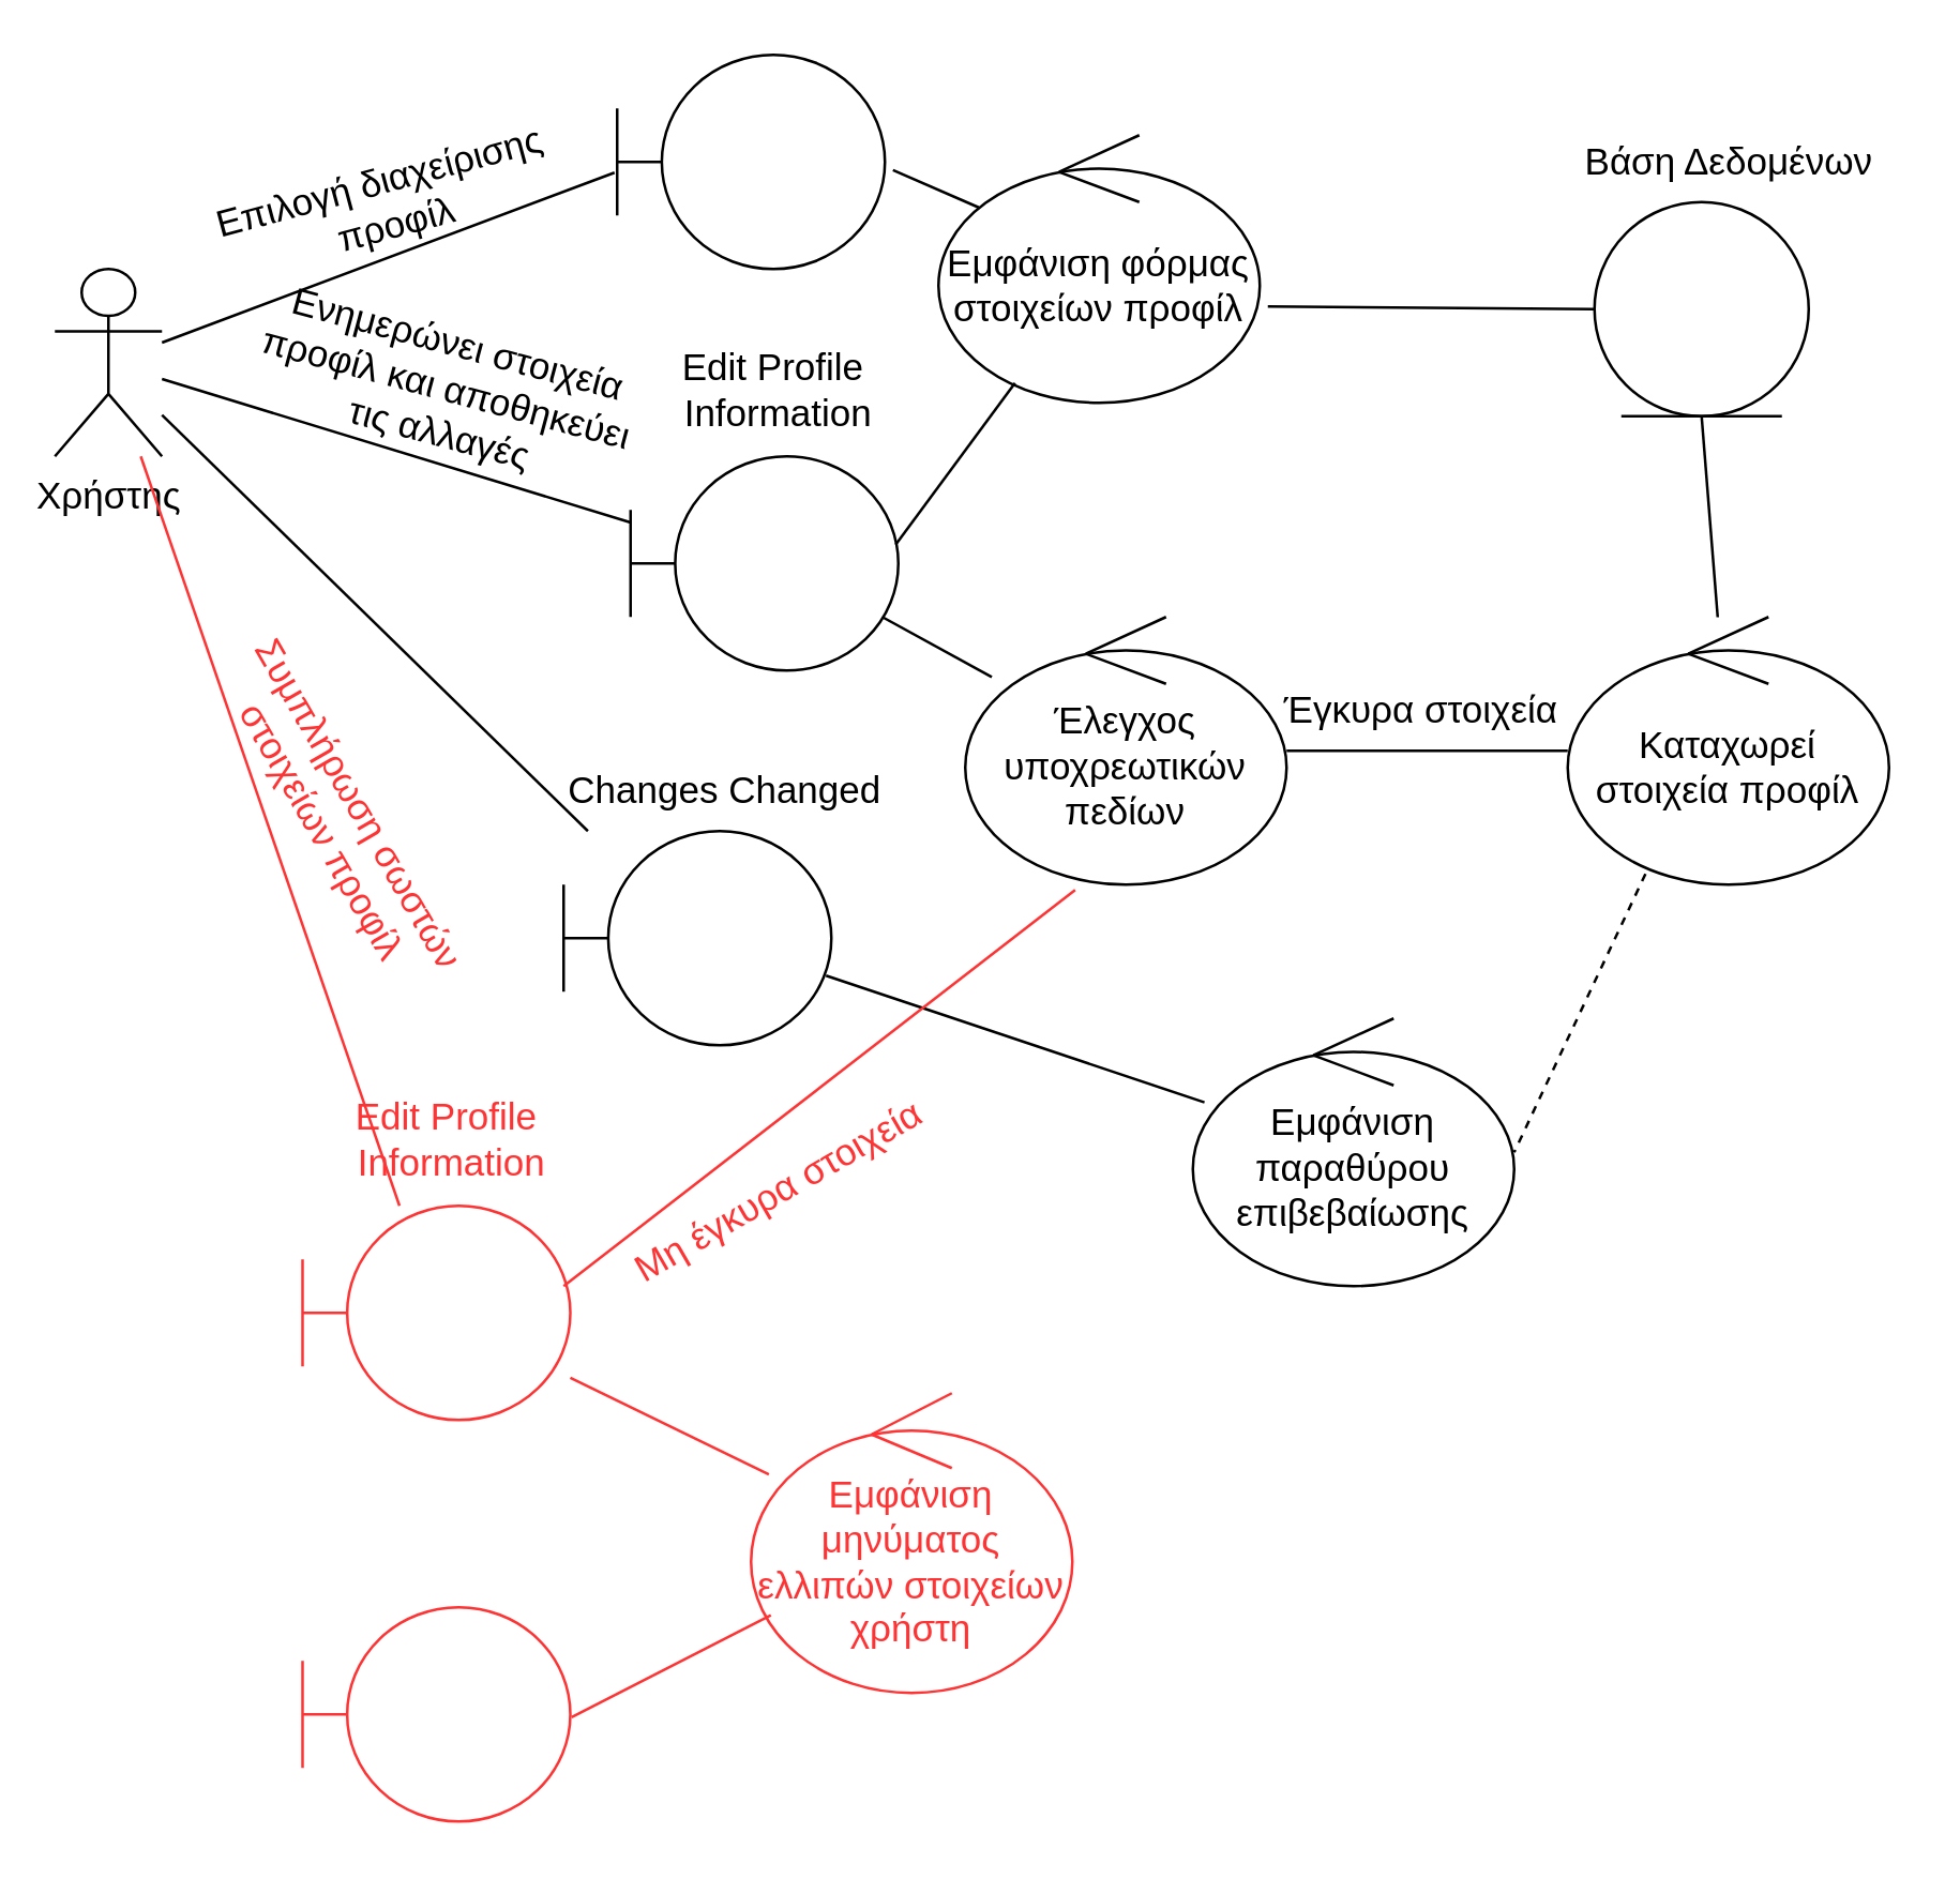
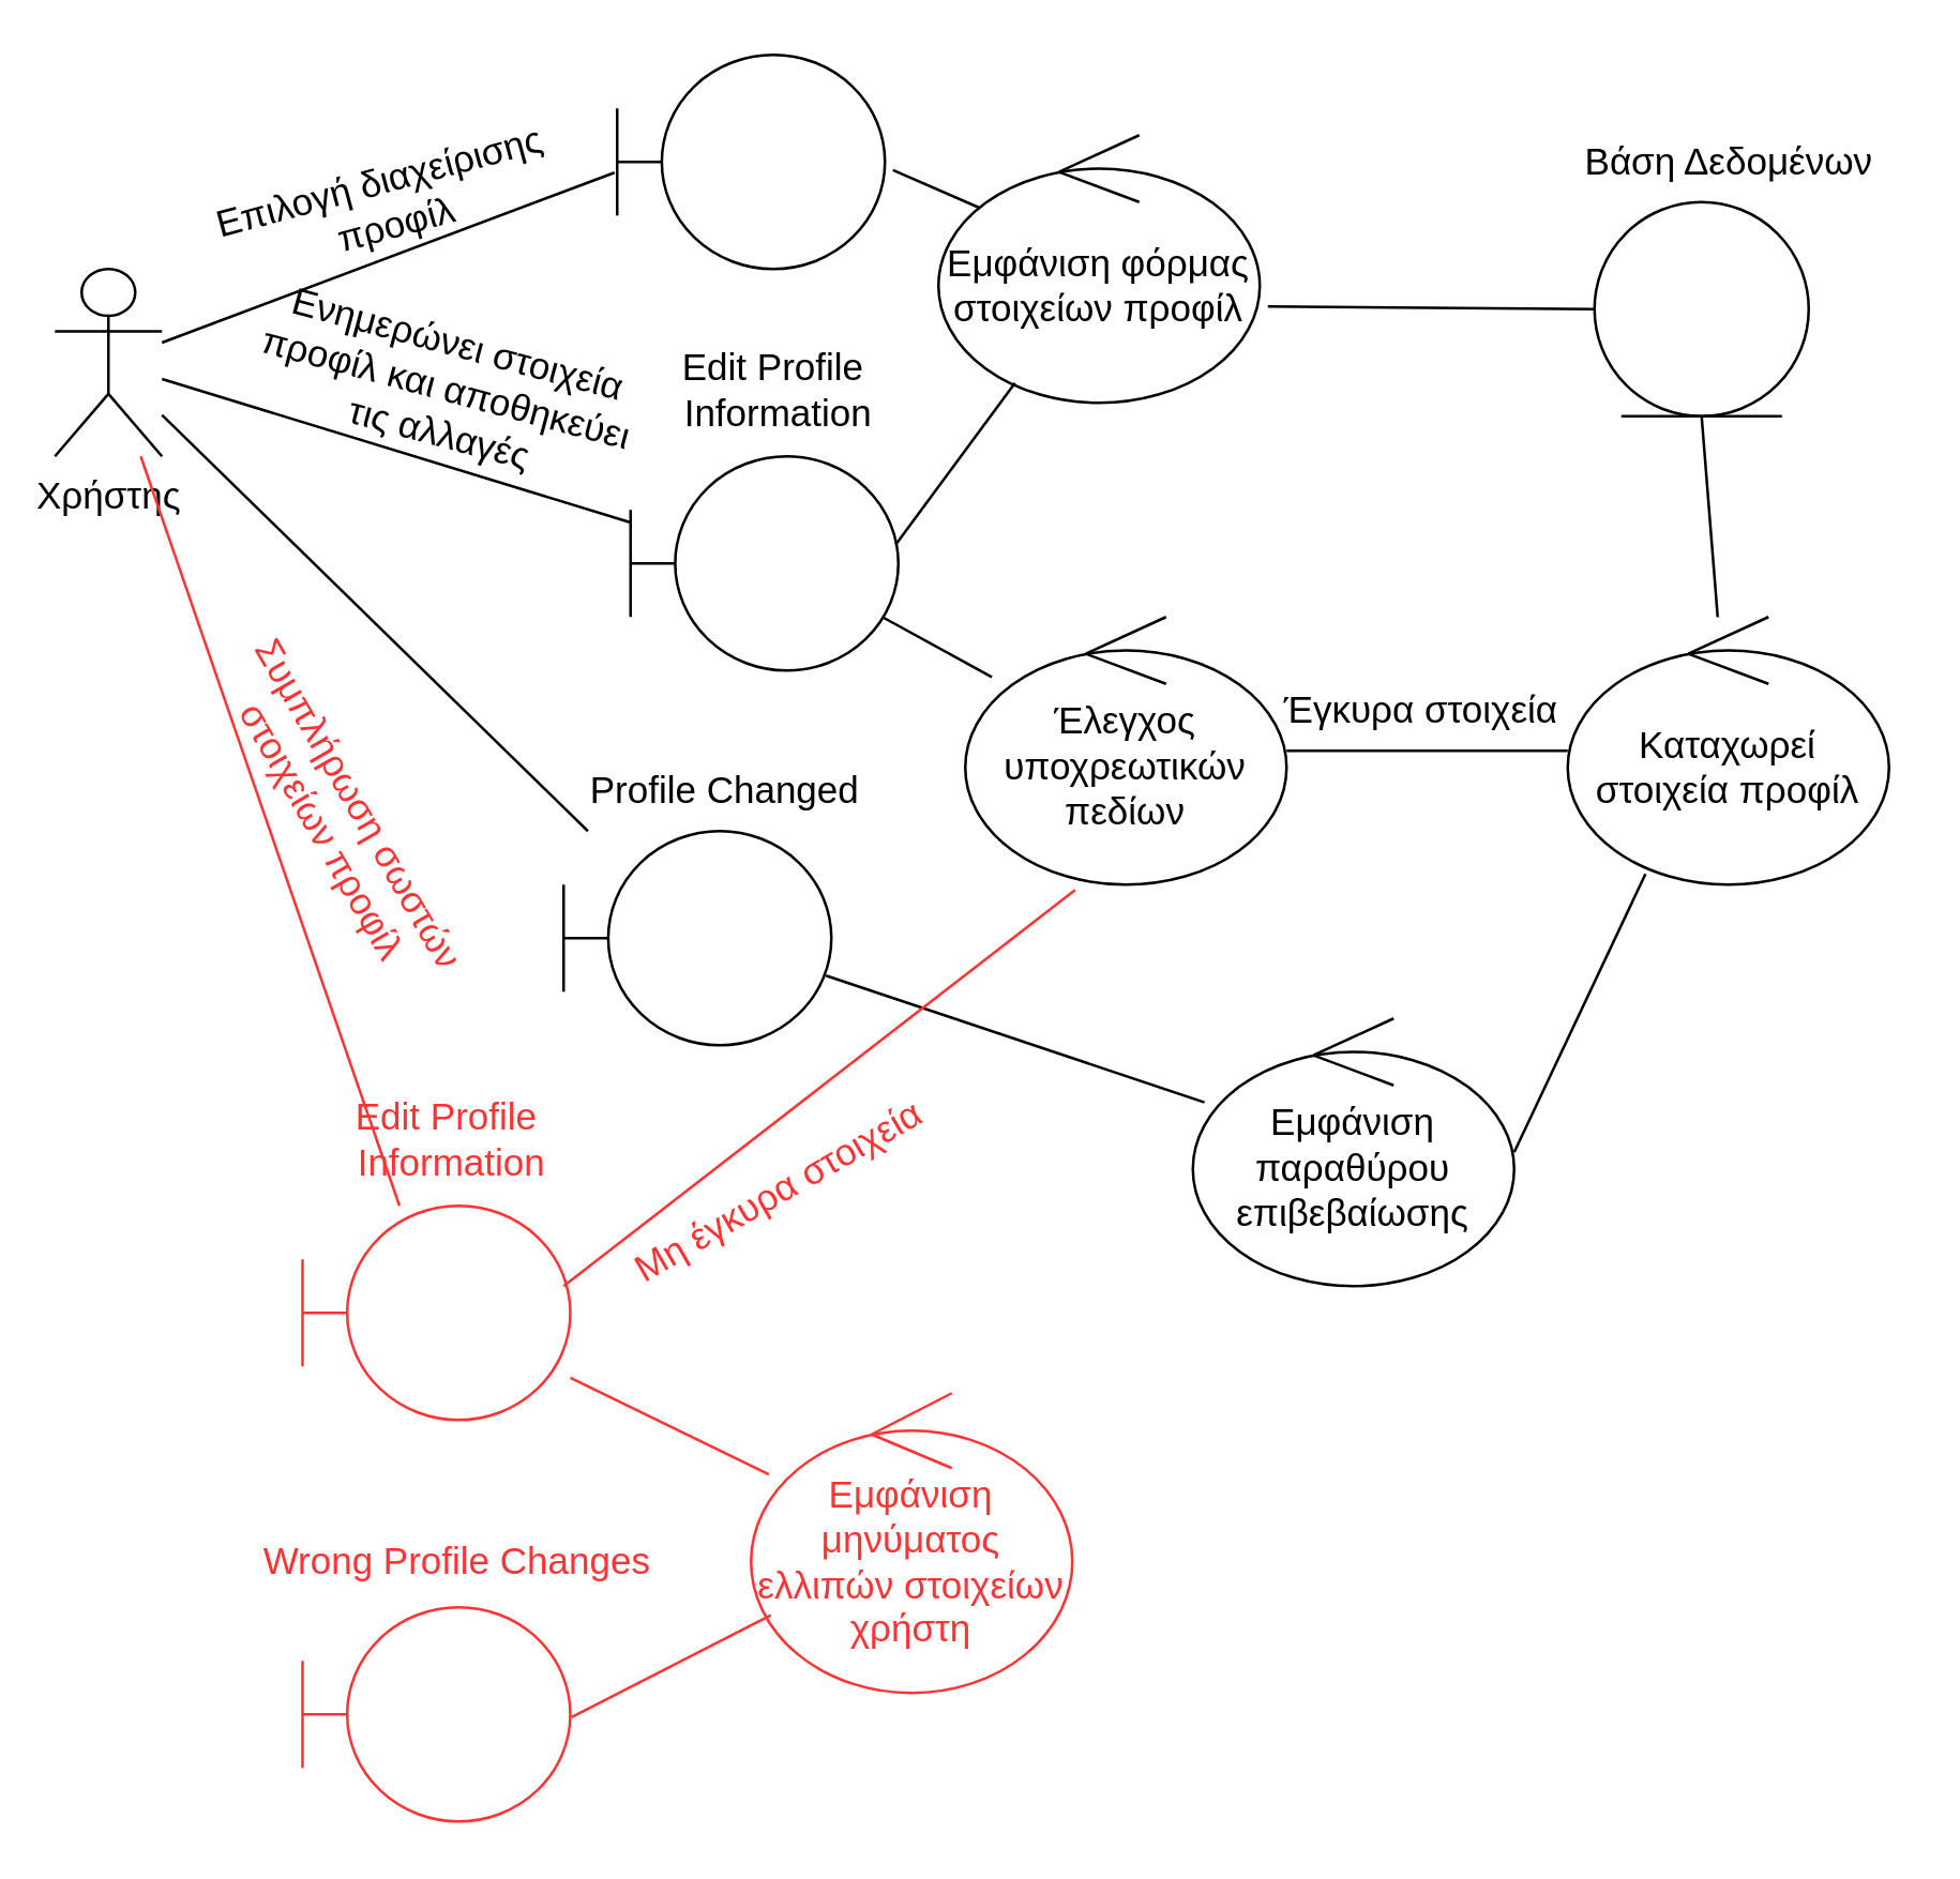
  <mxCell id="0" />
  <mxCell id="1" parent="0" />
  <mxCell id="2" value="&lt;span style=&quot;font-size: 14px;&quot;&gt;Χρήστης&lt;/span&gt;" style="shape=umlActor;verticalLabelPosition=bottom;verticalAlign=top;html=1;outlineConnect=0;" parent="1" vertex="1"><mxGeometry x="20" y="100" width="40" height="70" as="geometry" /></mxCell>
  <mxCell id="3" value="" style="shape=umlBoundary;whiteSpace=wrap;html=1;" vertex="1" parent="1"><mxGeometry x="230" y="20" width="100" height="80" as="geometry" /></mxCell>
  <mxCell id="4" value="&lt;font style=&quot;font-size: 14px;&quot;&gt;Επιλογή διαχείρισης&amp;nbsp;&lt;/font&gt;&lt;div&gt;&lt;font style=&quot;font-size: 14px;&quot;&gt;προφίλ&lt;/font&gt;&lt;/div&gt;" style="text;html=1;align=center;verticalAlign=middle;resizable=0;points=[];autosize=1;strokeColor=none;fillColor=none;rotation=-15;" vertex="1" parent="1"><mxGeometry x="70" y="50" width="150" height="50" as="geometry" /></mxCell>
  <mxCell id="5" value="" style="endArrow=none;html=1;rounded=0;entryX=-0.01;entryY=0.55;entryDx=0;entryDy=0;entryPerimeter=0;" edge="1" parent="1" source="2" target="3"><mxGeometry width="50" height="50" relative="1" as="geometry"><mxPoint x="130" y="180" as="sourcePoint" /><mxPoint x="180" y="130" as="targetPoint" /></mxGeometry></mxCell>
  <mxCell id="6" value="" style="endArrow=none;html=1;rounded=0;exitX=1.03;exitY=0.538;exitDx=0;exitDy=0;exitPerimeter=0;entryX=0.125;entryY=0.27;entryDx=0;entryDy=0;entryPerimeter=0;" edge="1" parent="1" source="3" target="7"><mxGeometry width="50" height="50" relative="1" as="geometry"><mxPoint x="70" y="137" as="sourcePoint" /><mxPoint x="370" y="100" as="targetPoint" /></mxGeometry></mxCell>
  <mxCell id="7" value="&lt;font style=&quot;font-size: 14px;&quot;&gt;Εμφάνιση φόρμας στοιχείων προφίλ&lt;/font&gt;" style="ellipse;shape=umlControl;whiteSpace=wrap;html=1;" vertex="1" parent="1"><mxGeometry x="350" y="50" width="120" height="100" as="geometry" /></mxCell>
  <mxCell id="8" value="" style="shape=umlBoundary;whiteSpace=wrap;html=1;" vertex="1" parent="1"><mxGeometry x="235" y="170" width="100" height="80" as="geometry" /></mxCell>
  <mxCell id="9" value="&lt;font style=&quot;font-size: 14px;&quot;&gt;Edit Profile&amp;nbsp;&lt;/font&gt;&lt;div&gt;&lt;font style=&quot;font-size: 14px;&quot;&gt;Information&lt;/font&gt;&lt;/div&gt;" style="text;html=1;align=center;verticalAlign=middle;resizable=0;points=[];autosize=1;strokeColor=none;fillColor=none;" vertex="1" parent="1"><mxGeometry x="240" y="120" width="100" height="50" as="geometry" /></mxCell>
  <mxCell id="10" value="" style="endArrow=none;html=1;rounded=0;exitX=0.99;exitY=0.413;exitDx=0;exitDy=0;exitPerimeter=0;" edge="1" parent="1" source="8" target="7"><mxGeometry width="50" height="50" relative="1" as="geometry"><mxPoint x="343" y="73" as="sourcePoint" /><mxPoint x="395" y="87" as="targetPoint" /></mxGeometry></mxCell>
  <mxCell id="11" value="" style="endArrow=none;html=1;rounded=0;" edge="1" parent="1" source="2" target="8"><mxGeometry width="50" height="50" relative="1" as="geometry"><mxPoint x="70" y="137" as="sourcePoint" /><mxPoint x="239" y="74" as="targetPoint" /></mxGeometry></mxCell>
  <mxCell id="12" value="&lt;font style=&quot;font-size: 14px;&quot;&gt;Ενημερώνει στοιχεία&amp;nbsp;&lt;/font&gt;&lt;div&gt;&lt;font style=&quot;font-size: 14px;&quot;&gt;προφίλ και αποθηκεύει&amp;nbsp;&lt;/font&gt;&lt;/div&gt;&lt;div&gt;&lt;font style=&quot;font-size: 14px;&quot;&gt;τις αλλαγές&lt;/font&gt;&lt;/div&gt;" style="text;html=1;align=center;verticalAlign=middle;resizable=0;points=[];autosize=1;strokeColor=none;fillColor=none;rotation=15;" vertex="1" parent="1"><mxGeometry x="82.5" y="115" width="170" height="60" as="geometry" /></mxCell>
  <mxCell id="13" value="" style="endArrow=none;html=1;rounded=0;exitX=1.025;exitY=0.64;exitDx=0;exitDy=0;exitPerimeter=0;entryX=0;entryY=0.5;entryDx=0;entryDy=0;" edge="1" parent="1" source="7" target="14"><mxGeometry width="50" height="50" relative="1" as="geometry"><mxPoint x="510" y="128" as="sourcePoint" /><mxPoint x="569" y="64" as="targetPoint" /></mxGeometry></mxCell>
  <mxCell id="14" value="" style="ellipse;shape=umlEntity;whiteSpace=wrap;html=1;" vertex="1" parent="1"><mxGeometry x="595" y="75" width="80" height="80" as="geometry" /></mxCell>
  <mxCell id="15" value="&lt;font style=&quot;font-size: 14px;&quot;&gt;Βάση Δεδομένων&lt;/font&gt;" style="text;html=1;align=center;verticalAlign=middle;resizable=0;points=[];autosize=1;strokeColor=none;fillColor=none;" vertex="1" parent="1"><mxGeometry x="580" y="45" width="130" height="30" as="geometry" /></mxCell>
  <mxCell id="16" value="&lt;font style=&quot;font-size: 14px;&quot;&gt;Έλεγχος υποχρεωτικών πεδίων&lt;/font&gt;" style="ellipse;shape=umlControl;whiteSpace=wrap;html=1;" vertex="1" parent="1"><mxGeometry x="360" y="230" width="120" height="100" as="geometry" /></mxCell>
  <mxCell id="17" value="" style="endArrow=none;html=1;rounded=0;exitX=0.94;exitY=0.75;exitDx=0;exitDy=0;exitPerimeter=0;" edge="1" parent="1" source="8" target="16"><mxGeometry width="50" height="50" relative="1" as="geometry"><mxPoint x="343" y="73" as="sourcePoint" /><mxPoint x="395" y="87" as="targetPoint" /></mxGeometry></mxCell>
  <mxCell id="18" value="&lt;font style=&quot;font-size: 14px;&quot;&gt;Καταχωρεί στοιχεία προφίλ&lt;/font&gt;" style="ellipse;shape=umlControl;whiteSpace=wrap;html=1;" vertex="1" parent="1"><mxGeometry x="585" y="230" width="120" height="100" as="geometry" /></mxCell>
  <mxCell id="19" value="" style="endArrow=none;html=1;rounded=0;entryX=0;entryY=0.5;entryDx=0;entryDy=0;entryPerimeter=0;" edge="1" parent="1" source="16" target="18"><mxGeometry width="50" height="50" relative="1" as="geometry"><mxPoint x="339" y="240" as="sourcePoint" /><mxPoint x="380" y="262" as="targetPoint" /></mxGeometry></mxCell>
  <mxCell id="20" value="&lt;font style=&quot;font-size: 14px;&quot;&gt;Έγκυρα στοιχεία&lt;/font&gt;" style="text;html=1;align=center;verticalAlign=middle;resizable=0;points=[];autosize=1;strokeColor=none;fillColor=none;" vertex="1" parent="1"><mxGeometry x="465" y="250" width="130" height="30" as="geometry" /></mxCell>
  <mxCell id="21" value="" style="endArrow=none;html=1;rounded=0;entryX=0.5;entryY=1;entryDx=0;entryDy=0;" edge="1" parent="1" source="18" target="14"><mxGeometry width="50" height="50" relative="1" as="geometry"><mxPoint x="344" y="213" as="sourcePoint" /><mxPoint x="403" y="149" as="targetPoint" /></mxGeometry></mxCell>
  <mxCell id="22" value="&lt;font style=&quot;font-size: 14px;&quot;&gt;Εμφάνιση παραθύρου επιβεβαίωσης&lt;/font&gt;" style="ellipse;shape=umlControl;whiteSpace=wrap;html=1;" vertex="1" parent="1"><mxGeometry x="445" y="380" width="120" height="100" as="geometry" /></mxCell>
- <mxCell id="23" value="" style="endArrow=none;html=1;rounded=0;entryX=1;entryY=0.5;entryDx=0;entryDy=0;entryPerimeter=0;exitX=0.242;exitY=0.96;exitDx=0;exitDy=0;exitPerimeter=0;dashed=1;" edge="1" parent="1" source="18" target="22"><mxGeometry width="50" height="50" relative="1" as="geometry"><mxPoint x="651" y="240" as="sourcePoint" /><mxPoint x="645" y="165" as="targetPoint" /></mxGeometry></mxCell>
+ <mxCell id="23" value="" style="endArrow=none;html=1;rounded=0;entryX=1;entryY=0.5;entryDx=0;entryDy=0;entryPerimeter=0;exitX=0.242;exitY=0.96;exitDx=0;exitDy=0;exitPerimeter=0;" edge="1" parent="1" source="18" target="22"><mxGeometry width="50" height="50" relative="1" as="geometry"><mxPoint x="651" y="240" as="sourcePoint" /><mxPoint x="645" y="165" as="targetPoint" /></mxGeometry></mxCell>
  <mxCell id="24" value="" style="shape=umlBoundary;whiteSpace=wrap;html=1;" vertex="1" parent="1"><mxGeometry x="210" y="310" width="100" height="80" as="geometry" /></mxCell>
- <mxCell id="25" value="&lt;font style=&quot;font-size: 14px;&quot;&gt;Changes Changed&lt;/font&gt;" style="text;html=1;align=center;verticalAlign=middle;resizable=0;points=[];autosize=1;strokeColor=none;fillColor=none;" vertex="1" parent="1"><mxGeometry x="210" y="280" width="120" height="30" as="geometry" /></mxCell>
+ <mxCell id="25" value="&lt;font style=&quot;font-size: 14px;&quot;&gt;Profile Changed&lt;/font&gt;" style="text;html=1;align=center;verticalAlign=middle;resizable=0;points=[];autosize=1;strokeColor=none;fillColor=none;" vertex="1" parent="1"><mxGeometry x="210" y="280" width="120" height="30" as="geometry" /></mxCell>
  <mxCell id="26" value="" style="endArrow=none;html=1;rounded=0;exitX=0.98;exitY=0.675;exitDx=0;exitDy=0;exitPerimeter=0;" edge="1" parent="1" source="24" target="22"><mxGeometry width="50" height="50" relative="1" as="geometry"><mxPoint x="624" y="336" as="sourcePoint" /><mxPoint x="575" y="440" as="targetPoint" /></mxGeometry></mxCell>
  <mxCell id="27" value="" style="endArrow=none;html=1;rounded=0;" edge="1" parent="1" source="2" target="24"><mxGeometry width="50" height="50" relative="1" as="geometry"><mxPoint x="503" y="124" as="sourcePoint" /><mxPoint x="605" y="125" as="targetPoint" /></mxGeometry></mxCell>
  <mxCell id="28" value="" style="shape=umlBoundary;whiteSpace=wrap;html=1;fontColor=#FF3333;strokeColor=#FF3333;" vertex="1" parent="1"><mxGeometry x="112.5" y="450" width="100" height="80" as="geometry" /></mxCell>
  <mxCell id="29" value="&lt;font style=&quot;font-size: 14px;&quot;&gt;Edit Profile&amp;nbsp;&lt;/font&gt;&lt;div&gt;&lt;font style=&quot;font-size: 14px;&quot;&gt;Information&lt;/font&gt;&lt;/div&gt;" style="text;html=1;align=center;verticalAlign=middle;resizable=0;points=[];autosize=1;strokeColor=none;fillColor=none;fontColor=#FF3333;" vertex="1" parent="1"><mxGeometry x="117.5" y="400" width="100" height="50" as="geometry" /></mxCell>
  <mxCell id="30" value="" style="endArrow=none;html=1;rounded=0;entryX=0.975;entryY=0.375;entryDx=0;entryDy=0;entryPerimeter=0;exitX=0.342;exitY=1.02;exitDx=0;exitDy=0;exitPerimeter=0;strokeColor=#FF3333;" edge="1" parent="1" source="16" target="28"><mxGeometry width="50" height="50" relative="1" as="geometry"><mxPoint x="624" y="336" as="sourcePoint" /><mxPoint x="575" y="440" as="targetPoint" /></mxGeometry></mxCell>
  <mxCell id="31" value="&lt;font style=&quot;font-size: 14px;&quot;&gt;Μη έγκυρα στοιχεία&lt;/font&gt;" style="text;html=1;align=center;verticalAlign=middle;resizable=0;points=[];autosize=1;strokeColor=none;fillColor=none;rotation=-30;fontColor=#FF3333;" vertex="1" parent="1"><mxGeometry x="220" y="430" width="140" height="30" as="geometry" /></mxCell>
  <mxCell id="32" value="" style="endArrow=none;html=1;rounded=0;strokeColor=#FF3333;" edge="1" parent="1" source="2" target="28"><mxGeometry width="50" height="50" relative="1" as="geometry"><mxPoint x="70" y="165" as="sourcePoint" /><mxPoint x="229" y="320" as="targetPoint" /></mxGeometry></mxCell>
  <mxCell id="33" value="&lt;font style=&quot;font-size: 14px;&quot;&gt;Συμπλήρωση σωστών&amp;nbsp;&lt;/font&gt;&lt;div&gt;&lt;font style=&quot;font-size: 14px;&quot;&gt;στοιχείων προφίλ&lt;/font&gt;&lt;/div&gt;" style="text;html=1;align=center;verticalAlign=middle;resizable=0;points=[];autosize=1;strokeColor=none;fillColor=none;rotation=60;fontColor=#FF3333;" vertex="1" parent="1"><mxGeometry x="42.5" y="280" width="170" height="50" as="geometry" /></mxCell>
  <mxCell id="34" value="&lt;span style=&quot;font-size: 14px;&quot;&gt;&lt;font style=&quot;color: rgb(255, 51, 51);&quot;&gt;Εμφάνιση μηνύματος ελλιπών στοιχείων χρήστη&lt;/font&gt;&lt;/span&gt;" style="ellipse;shape=umlControl;whiteSpace=wrap;html=1;strokeColor=#FF3333;" vertex="1" parent="1"><mxGeometry x="280" y="520" width="120" height="112" as="geometry" /></mxCell>
  <mxCell id="35" value="" style="endArrow=none;html=1;rounded=0;strokeColor=#FF3333;" edge="1" parent="1" source="34" target="28"><mxGeometry width="50" height="50" relative="1" as="geometry"><mxPoint x="411" y="342" as="sourcePoint" /><mxPoint x="220" y="490" as="targetPoint" /></mxGeometry></mxCell>
  <mxCell id="36" value="" style="shape=umlBoundary;whiteSpace=wrap;html=1;fontColor=#FF3333;strokeColor=#FF3333;" vertex="1" parent="1"><mxGeometry x="112.5" y="600" width="100" height="80" as="geometry" /></mxCell>
  <mxCell id="37" value="" style="endArrow=none;html=1;rounded=0;strokeColor=#FF3333;entryX=1.005;entryY=0.513;entryDx=0;entryDy=0;entryPerimeter=0;" edge="1" parent="1" source="34" target="36"><mxGeometry width="50" height="50" relative="1" as="geometry"><mxPoint x="297" y="560" as="sourcePoint" /><mxPoint x="223" y="524" as="targetPoint" /></mxGeometry></mxCell>
+ <mxCell id="38" value="&lt;font style=&quot;font-size: 14px; color: rgb(255, 51, 51);&quot;&gt;Wrong Profile Changes&lt;/font&gt;" style="text;html=1;align=center;verticalAlign=middle;resizable=0;points=[];autosize=1;strokeColor=none;fillColor=none;" vertex="1" parent="1"><mxGeometry x="85" y="568" width="170" height="30" as="geometry" /></mxCell>
